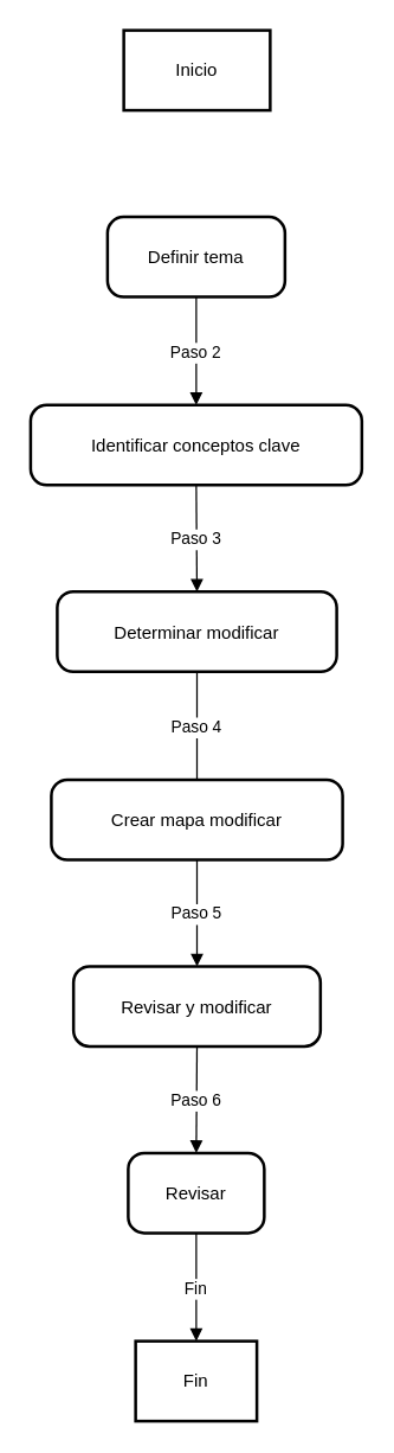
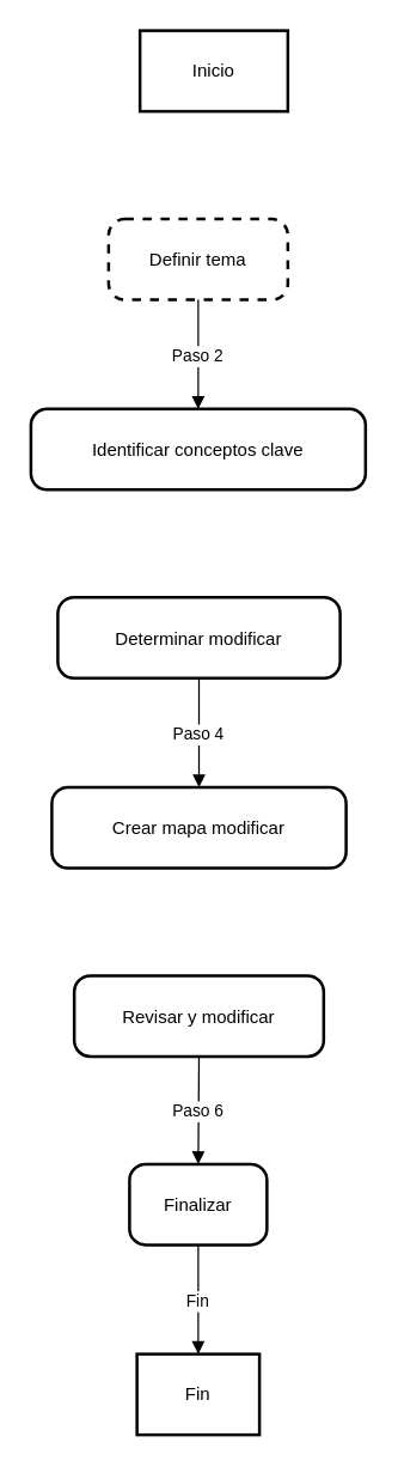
  <mxCell id="0" />
  <mxCell id="1" parent="0" />
- <mxCell id="2" value="Inicio" style="whiteSpace=wrap;strokeWidth=2;" vertex="1" parent="1"><mxGeometry x="83" y="20" width="99" height="54" as="geometry" /></mxCell>
- <mxCell id="3" value="Definir tema" style="rounded=1;arcSize=20;strokeWidth=2" vertex="1" parent="1"><mxGeometry x="72" y="146" width="120" height="54" as="geometry" /></mxCell>
+ <mxCell id="2" value="Inicio" style="whiteSpace=wrap;strokeWidth=2;" vertex="1" parent="1"><mxGeometry x="93" y="20" width="99" height="54" as="geometry" /></mxCell>
+ <mxCell id="3" value="Definir tema" style="rounded=1;arcSize=20;strokeWidth=2;dashed=1;" vertex="1" parent="1"><mxGeometry x="72" y="146" width="120" height="54" as="geometry" /></mxCell>
  <mxCell id="4" value="Identificar conceptos clave" style="rounded=1;arcSize=20;strokeWidth=2" vertex="1" parent="1"><mxGeometry x="20" y="273" width="224" height="54" as="geometry" /></mxCell>
  <mxCell id="5" value="Determinar modificar" style="rounded=1;arcSize=20;strokeWidth=2" vertex="1" parent="1"><mxGeometry x="38" y="399" width="189" height="54" as="geometry" /></mxCell>
  <mxCell id="6" value="Crear mapa modificar" style="rounded=1;arcSize=20;strokeWidth=2" vertex="1" parent="1"><mxGeometry x="34" y="526" width="197" height="54" as="geometry" /></mxCell>
  <mxCell id="7" value="Revisar y modificar" style="rounded=1;arcSize=20;strokeWidth=2" vertex="1" parent="1"><mxGeometry x="49" y="652" width="167" height="54" as="geometry" /></mxCell>
- <mxCell id="8" value="Revisar" style="rounded=1;arcSize=20;strokeWidth=2" vertex="1" parent="1"><mxGeometry x="86" y="778" width="92" height="54" as="geometry" /></mxCell>
+ <mxCell id="8" value="Finalizar" style="rounded=1;arcSize=20;strokeWidth=2" vertex="1" parent="1"><mxGeometry x="86" y="778" width="92" height="54" as="geometry" /></mxCell>
  <mxCell id="9" value="Fin" style="whiteSpace=wrap;strokeWidth=2;" vertex="1" parent="1"><mxGeometry x="91" y="905" width="82" height="54" as="geometry" /></mxCell>
  <mxCell id="10" value="Paso 2" style="curved=1;startArrow=none;endArrow=block;exitX=0.5;exitY=1.01;entryX=0.5;entryY=0;" edge="1" parent="1" source="3" target="4"><mxGeometry relative="1" as="geometry"><Array as="points" /></mxGeometry></mxCell>
- <mxCell id="11" value="Paso 3" style="curved=1;startArrow=none;endArrow=block;exitX=0.5;exitY=1;entryX=0.5;entryY=0;" edge="1" parent="1" source="4" target="5"><mxGeometry relative="1" as="geometry"><Array as="points" /></mxGeometry></mxCell>
- <mxCell id="12" value="Paso 4" style="curved=1;startArrow=none;endArrow=none;exitX=0.5;exitY=1;entryX=0.5;entryY=-0.01;" edge="1" parent="1" source="5" target="6"><mxGeometry relative="1" as="geometry"><Array as="points" /></mxGeometry></mxCell>
- <mxCell id="13" value="Paso 5" style="curved=1;startArrow=none;endArrow=block;exitX=0.5;exitY=0.99;entryX=0.5;entryY=0;" edge="1" parent="1" source="6" target="7"><mxGeometry relative="1" as="geometry"><Array as="points" /></mxGeometry></mxCell>
+ <mxCell id="12" value="Paso 4" style="curved=1;startArrow=none;endArrow=block;exitX=0.5;exitY=1;entryX=0.5;entryY=-0.01;" edge="1" parent="1" source="5" target="6"><mxGeometry relative="1" as="geometry"><Array as="points" /></mxGeometry></mxCell>
  <mxCell id="14" value="Paso 6" style="curved=1;startArrow=none;endArrow=block;exitX=0.5;exitY=1;entryX=0.5;entryY=0.01;" edge="1" parent="1" source="7" target="8"><mxGeometry relative="1" as="geometry"><Array as="points" /></mxGeometry></mxCell>
  <mxCell id="15" value="Fin" style="curved=1;startArrow=none;endArrow=block;exitX=0.5;exitY=1.01;entryX=0.5;entryY=0;" edge="1" parent="1" source="8" target="9"><mxGeometry relative="1" as="geometry"><Array as="points" /></mxGeometry></mxCell>
